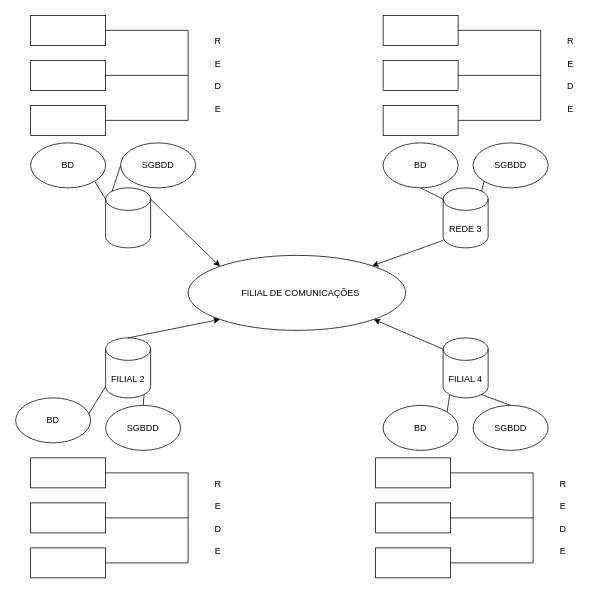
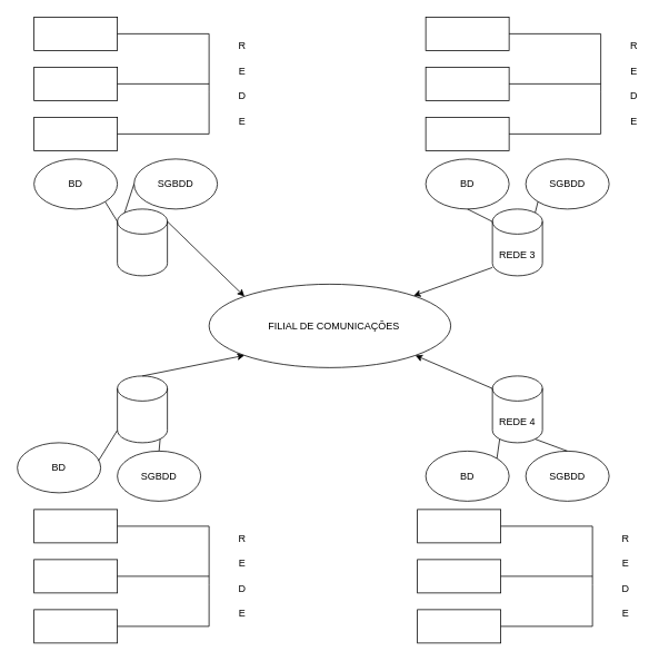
  <mxCell id="0" />
  <mxCell id="1" parent="0" />
  <mxCell id="2" value="" style="shape=cylinder3;whiteSpace=wrap;html=1;boundedLbl=1;backgroundOutline=1;size=15;" vertex="1" parent="1"><mxGeometry x="140" y="250" width="60" height="80" as="geometry" /></mxCell>
  <mxCell id="3" value="" style="shape=cylinder3;whiteSpace=wrap;html=1;boundedLbl=1;backgroundOutline=1;size=15;" vertex="1" parent="1"><mxGeometry x="140" y="450" width="60" height="80" as="geometry" /></mxCell>
  <mxCell id="4" value="" style="shape=cylinder3;whiteSpace=wrap;html=1;boundedLbl=1;backgroundOutline=1;size=15;" vertex="1" parent="1"><mxGeometry x="590" y="250" width="60" height="80" as="geometry" /></mxCell>
  <mxCell id="5" value="" style="shape=cylinder3;whiteSpace=wrap;html=1;boundedLbl=1;backgroundOutline=1;size=15;" vertex="1" parent="1"><mxGeometry x="590" y="450" width="60" height="80" as="geometry" /></mxCell>
  <mxCell id="6" value="" style="ellipse;whiteSpace=wrap;html=1;" vertex="1" parent="1"><mxGeometry x="250" y="340" width="290" height="100" as="geometry" /></mxCell>
  <mxCell id="7" value="" style="ellipse;whiteSpace=wrap;html=1;" vertex="1" parent="1"><mxGeometry y="530" width="100" height="60" as="geometry" x="20" /></mxCell>
  <mxCell id="8" value="" style="ellipse;whiteSpace=wrap;html=1;" vertex="1" parent="1"><mxGeometry x="140" y="540" width="100" height="60" as="geometry" /></mxCell>
  <mxCell id="9" value="" style="ellipse;whiteSpace=wrap;html=1;" vertex="1" parent="1"><mxGeometry x="160" y="190" width="100" height="60" as="geometry" /></mxCell>
  <mxCell id="10" value="" style="ellipse;whiteSpace=wrap;html=1;" vertex="1" parent="1"><mxGeometry x="40" y="190" width="100" height="60" as="geometry" /></mxCell>
  <mxCell id="11" value="" style="ellipse;whiteSpace=wrap;html=1;" vertex="1" parent="1"><mxGeometry x="510" y="540" width="100" height="60" as="geometry" /></mxCell>
  <mxCell id="12" value="" style="ellipse;whiteSpace=wrap;html=1;" vertex="1" parent="1"><mxGeometry x="630" y="540" width="100" height="60" as="geometry" /></mxCell>
  <mxCell id="13" value="" style="ellipse;whiteSpace=wrap;html=1;" vertex="1" parent="1"><mxGeometry x="510" y="190" width="100" height="60" as="geometry" /></mxCell>
  <mxCell id="14" value="" style="ellipse;whiteSpace=wrap;html=1;" vertex="1" parent="1"><mxGeometry x="630" y="190" width="100" height="60" as="geometry" /></mxCell>
  <mxCell id="15" value="FILIAL DE COMUNICAÇÕES" style="text;html=1;strokeColor=none;fillColor=none;align=center;verticalAlign=middle;whiteSpace=wrap;rounded=0;" vertex="1" parent="1"><mxGeometry x="290" y="370" width="220" height="40" as="geometry" /></mxCell>
- <mxCell id="16" value="FILIAL 2" style="text;html=1;strokeColor=none;fillColor=none;align=center;verticalAlign=middle;whiteSpace=wrap;rounded=0;" vertex="1" parent="1"><mxGeometry x="140" y="490" width="60" height="30" as="geometry" /></mxCell>
  <mxCell id="17" value="REDE 3" style="text;html=1;strokeColor=none;fillColor=none;align=center;verticalAlign=middle;whiteSpace=wrap;rounded=0;" vertex="1" parent="1"><mxGeometry x="590" y="290" width="60" height="30" as="geometry" /></mxCell>
- <mxCell id="18" value="FILIAL 4" style="text;html=1;strokeColor=none;fillColor=none;align=center;verticalAlign=middle;whiteSpace=wrap;rounded=0;" vertex="1" parent="1"><mxGeometry x="590" y="490" width="60" height="30" as="geometry" /></mxCell>
+ <mxCell id="18" value="REDE 4" style="text;html=1;strokeColor=none;fillColor=none;align=center;verticalAlign=middle;whiteSpace=wrap;rounded=0;" vertex="1" parent="1"><mxGeometry x="590" y="490" width="60" height="30" as="geometry" /></mxCell>
  <mxCell id="19" value="BD" style="text;html=1;strokeColor=none;fillColor=none;align=center;verticalAlign=middle;whiteSpace=wrap;rounded=0;" vertex="1" parent="1"><mxGeometry x="40" y="545" width="60" height="30" as="geometry" /></mxCell>
  <mxCell id="20" value="SGBDD" style="text;html=1;strokeColor=none;fillColor=none;align=center;verticalAlign=middle;whiteSpace=wrap;rounded=0;" vertex="1" parent="1"><mxGeometry x="160" y="555" width="60" height="30" as="geometry" /></mxCell>
  <mxCell id="21" value="BD" style="text;html=1;strokeColor=none;fillColor=none;align=center;verticalAlign=middle;whiteSpace=wrap;rounded=0;" vertex="1" parent="1"><mxGeometry x="60" y="205" width="60" height="30" as="geometry" /></mxCell>
  <mxCell id="22" value="BD" style="text;html=1;strokeColor=none;fillColor=none;align=center;verticalAlign=middle;whiteSpace=wrap;rounded=0;" vertex="1" parent="1"><mxGeometry x="530" y="205" width="60" height="30" as="geometry" /></mxCell>
  <mxCell id="23" value="BD" style="text;html=1;strokeColor=none;fillColor=none;align=center;verticalAlign=middle;whiteSpace=wrap;rounded=0;" vertex="1" parent="1"><mxGeometry x="530" y="555" width="60" height="30" as="geometry" /></mxCell>
  <mxCell id="24" value="SGBDD" style="text;html=1;strokeColor=none;fillColor=none;align=center;verticalAlign=middle;whiteSpace=wrap;rounded=0;" vertex="1" parent="1"><mxGeometry x="180" y="205" width="60" height="30" as="geometry" /></mxCell>
  <mxCell id="25" value="SGBDD" style="text;html=1;strokeColor=none;fillColor=none;align=center;verticalAlign=middle;whiteSpace=wrap;rounded=0;" vertex="1" parent="1"><mxGeometry x="650" y="205" width="60" height="30" as="geometry" /></mxCell>
  <mxCell id="26" value="SGBDD" style="text;html=1;strokeColor=none;fillColor=none;align=center;verticalAlign=middle;whiteSpace=wrap;rounded=0;" vertex="1" parent="1"><mxGeometry x="650" y="555" width="60" height="30" as="geometry" /></mxCell>
  <mxCell id="27" value="" style="endArrow=classic;html=1;exitX=0.5;exitY=0;exitDx=0;exitDy=0;exitPerimeter=0;entryX=0;entryY=1;entryDx=0;entryDy=0;" edge="1" parent="1" source="3" target="6"><mxGeometry width="50" height="50" relative="1" as="geometry"><mxPoint x="380" y="430" as="sourcePoint" /><mxPoint x="430" y="380" as="targetPoint" /></mxGeometry></mxCell>
  <mxCell id="28" value="" style="endArrow=classic;html=1;exitX=1;exitY=0;exitDx=0;exitDy=15;exitPerimeter=0;entryX=0;entryY=0;entryDx=0;entryDy=0;" edge="1" parent="1" source="2" target="6"><mxGeometry width="50" height="50" relative="1" as="geometry"><mxPoint x="380" y="430" as="sourcePoint" /><mxPoint x="430" y="380" as="targetPoint" /></mxGeometry></mxCell>
  <mxCell id="29" value="" style="endArrow=classic;html=1;exitX=0;exitY=1;exitDx=0;exitDy=0;" edge="1" parent="1" source="17" target="6"><mxGeometry width="50" height="50" relative="1" as="geometry"><mxPoint x="380" y="430" as="sourcePoint" /><mxPoint x="430" y="380" as="targetPoint" /></mxGeometry></mxCell>
  <mxCell id="30" value="" style="endArrow=classic;html=1;exitX=0;exitY=0;exitDx=0;exitDy=15;exitPerimeter=0;entryX=1;entryY=1;entryDx=0;entryDy=0;" edge="1" parent="1" source="5" target="6"><mxGeometry width="50" height="50" relative="1" as="geometry"><mxPoint x="380" y="430" as="sourcePoint" /><mxPoint x="430" y="380" as="targetPoint" /></mxGeometry></mxCell>
  <mxCell id="31" value="" style="endArrow=none;html=1;rounded=0;exitX=0.5;exitY=0;exitDx=0;exitDy=0;entryX=0.855;entryY=1;entryDx=0;entryDy=-4.35;entryPerimeter=0;" edge="1" parent="1" source="8" target="3"><mxGeometry relative="1" as="geometry"><mxPoint x="330" y="400" as="sourcePoint" /><mxPoint x="490" y="400" as="targetPoint" /></mxGeometry></mxCell>
  <mxCell id="32" value="" style="endArrow=none;html=1;rounded=0;exitX=1;exitY=1;exitDx=0;exitDy=0;entryX=0;entryY=0;entryDx=0;entryDy=15;entryPerimeter=0;" edge="1" parent="1" source="10" target="2"><mxGeometry relative="1" as="geometry"><mxPoint x="330" y="400" as="sourcePoint" /><mxPoint x="490" y="400" as="targetPoint" /></mxGeometry></mxCell>
  <mxCell id="33" value="" style="endArrow=none;html=1;rounded=0;exitX=0;exitY=0.5;exitDx=0;exitDy=0;entryX=0.145;entryY=0;entryDx=0;entryDy=4.35;entryPerimeter=0;" edge="1" parent="1" source="9" target="2"><mxGeometry relative="1" as="geometry"><mxPoint x="330" y="400" as="sourcePoint" /><mxPoint x="490" y="400" as="targetPoint" /></mxGeometry></mxCell>
  <mxCell id="34" value="" style="endArrow=none;html=1;rounded=0;exitX=0.5;exitY=1;exitDx=0;exitDy=0;entryX=0;entryY=0;entryDx=0;entryDy=15;entryPerimeter=0;" edge="1" parent="1" source="13" target="4"><mxGeometry relative="1" as="geometry"><mxPoint x="330" y="400" as="sourcePoint" /><mxPoint x="490" y="400" as="targetPoint" /></mxGeometry></mxCell>
  <mxCell id="35" value="" style="endArrow=none;html=1;rounded=0;exitX=0;exitY=1;exitDx=0;exitDy=0;entryX=0.855;entryY=0;entryDx=0;entryDy=4.35;entryPerimeter=0;" edge="1" parent="1" source="14" target="4"><mxGeometry relative="1" as="geometry"><mxPoint x="330" y="400" as="sourcePoint" /><mxPoint x="490" y="400" as="targetPoint" /></mxGeometry></mxCell>
  <mxCell id="36" value="" style="endArrow=none;html=1;rounded=0;exitX=1;exitY=0;exitDx=0;exitDy=0;entryX=0.145;entryY=1;entryDx=0;entryDy=-4.35;entryPerimeter=0;" edge="1" parent="1" source="11" target="5"><mxGeometry relative="1" as="geometry"><mxPoint x="330" y="400" as="sourcePoint" /><mxPoint x="490" y="400" as="targetPoint" /></mxGeometry></mxCell>
  <mxCell id="37" value="" style="endArrow=none;html=1;rounded=0;exitX=0.5;exitY=0;exitDx=0;exitDy=0;entryX=0.855;entryY=1;entryDx=0;entryDy=-4.35;entryPerimeter=0;" edge="1" parent="1" source="12" target="5"><mxGeometry relative="1" as="geometry"><mxPoint x="330" y="400" as="sourcePoint" /><mxPoint x="490" y="400" as="targetPoint" /></mxGeometry></mxCell>
  <mxCell id="38" value="" style="group" vertex="1" connectable="0" parent="1"><mxGeometry x="40" y="610" width="270" height="160" as="geometry" /></mxCell>
  <mxCell id="39" value="" style="rounded=0;whiteSpace=wrap;html=1;" vertex="1" parent="38"><mxGeometry width="100" height="40" as="geometry" /></mxCell>
  <mxCell id="40" value="" style="rounded=0;whiteSpace=wrap;html=1;" vertex="1" parent="38"><mxGeometry y="60" width="100" height="40" as="geometry" /></mxCell>
  <mxCell id="41" value="" style="rounded=0;whiteSpace=wrap;html=1;" vertex="1" parent="38"><mxGeometry y="120" width="100" height="40" as="geometry" /></mxCell>
  <mxCell id="42" value="" style="endArrow=none;html=1;rounded=0;exitX=1;exitY=0.5;exitDx=0;exitDy=0;" edge="1" parent="38" source="39"><mxGeometry relative="1" as="geometry"><mxPoint x="80" y="-10" as="sourcePoint" /><mxPoint x="210" y="20" as="targetPoint" /></mxGeometry></mxCell>
  <mxCell id="43" value="" style="endArrow=none;html=1;rounded=0;entryX=1;entryY=0.5;entryDx=0;entryDy=0;" edge="1" parent="38" target="41"><mxGeometry relative="1" as="geometry"><mxPoint x="210" y="20" as="sourcePoint" /><mxPoint x="240" y="-10" as="targetPoint" /><Array as="points"><mxPoint x="210" y="90" /><mxPoint x="210" y="140" /></Array></mxGeometry></mxCell>
  <mxCell id="44" value="" style="endArrow=none;html=1;rounded=0;exitX=1;exitY=0.5;exitDx=0;exitDy=0;" edge="1" parent="38" source="40"><mxGeometry relative="1" as="geometry"><mxPoint x="80" y="-10" as="sourcePoint" /><mxPoint x="210" y="80" as="targetPoint" /></mxGeometry></mxCell>
  <mxCell id="45" value="R" style="text;html=1;strokeColor=none;fillColor=none;align=center;verticalAlign=middle;whiteSpace=wrap;rounded=0;" vertex="1" parent="38"><mxGeometry x="230" y="20" width="40" height="30" as="geometry" /></mxCell>
  <mxCell id="46" value="E" style="text;html=1;strokeColor=none;fillColor=none;align=center;verticalAlign=middle;whiteSpace=wrap;rounded=0;" vertex="1" parent="38"><mxGeometry x="230" y="50" width="40" height="30" as="geometry" /></mxCell>
  <mxCell id="47" value="D" style="text;html=1;strokeColor=none;fillColor=none;align=center;verticalAlign=middle;whiteSpace=wrap;rounded=0;" vertex="1" parent="38"><mxGeometry x="230" y="80" width="40" height="30" as="geometry" /></mxCell>
  <mxCell id="48" value="E" style="text;html=1;strokeColor=none;fillColor=none;align=center;verticalAlign=middle;whiteSpace=wrap;rounded=0;" vertex="1" parent="38"><mxGeometry x="230" y="110" width="40" height="30" as="geometry" /></mxCell>
  <mxCell id="49" value="" style="group" vertex="1" connectable="0" parent="1"><mxGeometry x="40" y="20" width="270" height="160" as="geometry" /></mxCell>
  <mxCell id="50" value="" style="rounded=0;whiteSpace=wrap;html=1;" vertex="1" parent="49"><mxGeometry width="100" height="40" as="geometry" /></mxCell>
  <mxCell id="51" value="" style="rounded=0;whiteSpace=wrap;html=1;" vertex="1" parent="49"><mxGeometry y="60" width="100" height="40" as="geometry" /></mxCell>
  <mxCell id="52" value="" style="rounded=0;whiteSpace=wrap;html=1;" vertex="1" parent="49"><mxGeometry y="120" width="100" height="40" as="geometry" /></mxCell>
  <mxCell id="53" value="" style="endArrow=none;html=1;rounded=0;exitX=1;exitY=0.5;exitDx=0;exitDy=0;" edge="1" parent="49" source="50"><mxGeometry relative="1" as="geometry"><mxPoint x="80" y="-10" as="sourcePoint" /><mxPoint x="210" y="20" as="targetPoint" /></mxGeometry></mxCell>
  <mxCell id="54" value="" style="endArrow=none;html=1;rounded=0;entryX=1;entryY=0.5;entryDx=0;entryDy=0;" edge="1" parent="49" target="52"><mxGeometry relative="1" as="geometry"><mxPoint x="210" y="20" as="sourcePoint" /><mxPoint x="240" y="-10" as="targetPoint" /><Array as="points"><mxPoint x="210" y="90" /><mxPoint x="210" y="140" /></Array></mxGeometry></mxCell>
  <mxCell id="55" value="" style="endArrow=none;html=1;rounded=0;exitX=1;exitY=0.5;exitDx=0;exitDy=0;" edge="1" parent="49" source="51"><mxGeometry relative="1" as="geometry"><mxPoint x="80" y="-10" as="sourcePoint" /><mxPoint x="210" y="80" as="targetPoint" /></mxGeometry></mxCell>
  <mxCell id="56" value="R" style="text;html=1;strokeColor=none;fillColor=none;align=center;verticalAlign=middle;whiteSpace=wrap;rounded=0;" vertex="1" parent="49"><mxGeometry x="230" y="20" width="40" height="30" as="geometry" /></mxCell>
  <mxCell id="57" value="E" style="text;html=1;strokeColor=none;fillColor=none;align=center;verticalAlign=middle;whiteSpace=wrap;rounded=0;" vertex="1" parent="49"><mxGeometry x="230" y="50" width="40" height="30" as="geometry" /></mxCell>
  <mxCell id="58" value="D" style="text;html=1;strokeColor=none;fillColor=none;align=center;verticalAlign=middle;whiteSpace=wrap;rounded=0;" vertex="1" parent="49"><mxGeometry x="230" y="80" width="40" height="30" as="geometry" /></mxCell>
  <mxCell id="59" value="E" style="text;html=1;strokeColor=none;fillColor=none;align=center;verticalAlign=middle;whiteSpace=wrap;rounded=0;" vertex="1" parent="49"><mxGeometry x="230" y="110" width="40" height="30" as="geometry" /></mxCell>
  <mxCell id="60" value="" style="group" vertex="1" connectable="0" parent="1"><mxGeometry x="500" y="610" width="270" height="160" as="geometry" /></mxCell>
  <mxCell id="61" value="" style="rounded=0;whiteSpace=wrap;html=1;" vertex="1" parent="60"><mxGeometry width="100" height="40" as="geometry" /></mxCell>
  <mxCell id="62" value="" style="rounded=0;whiteSpace=wrap;html=1;" vertex="1" parent="60"><mxGeometry y="60" width="100" height="40" as="geometry" /></mxCell>
  <mxCell id="63" value="" style="rounded=0;whiteSpace=wrap;html=1;" vertex="1" parent="60"><mxGeometry y="120" width="100" height="40" as="geometry" /></mxCell>
  <mxCell id="64" value="" style="endArrow=none;html=1;rounded=0;exitX=1;exitY=0.5;exitDx=0;exitDy=0;" edge="1" parent="60" source="61"><mxGeometry relative="1" as="geometry"><mxPoint x="80" y="-10" as="sourcePoint" /><mxPoint x="210" y="20" as="targetPoint" /></mxGeometry></mxCell>
  <mxCell id="65" value="" style="endArrow=none;html=1;rounded=0;entryX=1;entryY=0.5;entryDx=0;entryDy=0;" edge="1" parent="60" target="63"><mxGeometry relative="1" as="geometry"><mxPoint x="210" y="20" as="sourcePoint" /><mxPoint x="240" y="-10" as="targetPoint" /><Array as="points"><mxPoint x="210" y="90" /><mxPoint x="210" y="140" /></Array></mxGeometry></mxCell>
  <mxCell id="66" value="" style="endArrow=none;html=1;rounded=0;exitX=1;exitY=0.5;exitDx=0;exitDy=0;" edge="1" parent="60" source="62"><mxGeometry relative="1" as="geometry"><mxPoint x="80" y="-10" as="sourcePoint" /><mxPoint x="210" y="80" as="targetPoint" /></mxGeometry></mxCell>
  <mxCell id="67" value="R" style="text;html=1;strokeColor=none;fillColor=none;align=center;verticalAlign=middle;whiteSpace=wrap;rounded=0;" vertex="1" parent="60"><mxGeometry x="230" y="20" width="40" height="30" as="geometry" /></mxCell>
  <mxCell id="68" value="E" style="text;html=1;strokeColor=none;fillColor=none;align=center;verticalAlign=middle;whiteSpace=wrap;rounded=0;" vertex="1" parent="60"><mxGeometry x="230" y="50" width="40" height="30" as="geometry" /></mxCell>
  <mxCell id="69" value="D" style="text;html=1;strokeColor=none;fillColor=none;align=center;verticalAlign=middle;whiteSpace=wrap;rounded=0;" vertex="1" parent="60"><mxGeometry x="230" y="80" width="40" height="30" as="geometry" /></mxCell>
  <mxCell id="70" value="E" style="text;html=1;strokeColor=none;fillColor=none;align=center;verticalAlign=middle;whiteSpace=wrap;rounded=0;" vertex="1" parent="60"><mxGeometry x="230" y="110" width="40" height="30" as="geometry" /></mxCell>
  <mxCell id="71" value="" style="group" vertex="1" connectable="0" parent="1"><mxGeometry x="510" y="20" width="270" height="160" as="geometry" /></mxCell>
  <mxCell id="72" value="" style="rounded=0;whiteSpace=wrap;html=1;" vertex="1" parent="71"><mxGeometry width="100" height="40" as="geometry" /></mxCell>
  <mxCell id="73" value="" style="rounded=0;whiteSpace=wrap;html=1;" vertex="1" parent="71"><mxGeometry y="60" width="100" height="40" as="geometry" /></mxCell>
  <mxCell id="74" value="" style="rounded=0;whiteSpace=wrap;html=1;" vertex="1" parent="71"><mxGeometry y="120" width="100" height="40" as="geometry" /></mxCell>
  <mxCell id="75" value="" style="endArrow=none;html=1;rounded=0;exitX=1;exitY=0.5;exitDx=0;exitDy=0;" edge="1" parent="71" source="72"><mxGeometry relative="1" as="geometry"><mxPoint x="80" y="-10" as="sourcePoint" /><mxPoint x="210" y="20" as="targetPoint" /></mxGeometry></mxCell>
  <mxCell id="76" value="" style="endArrow=none;html=1;rounded=0;entryX=1;entryY=0.5;entryDx=0;entryDy=0;" edge="1" parent="71" target="74"><mxGeometry relative="1" as="geometry"><mxPoint x="210" y="20" as="sourcePoint" /><mxPoint x="240" y="-10" as="targetPoint" /><Array as="points"><mxPoint x="210" y="90" /><mxPoint x="210" y="140" /></Array></mxGeometry></mxCell>
  <mxCell id="77" value="" style="endArrow=none;html=1;rounded=0;exitX=1;exitY=0.5;exitDx=0;exitDy=0;" edge="1" parent="71" source="73"><mxGeometry relative="1" as="geometry"><mxPoint x="80" y="-10" as="sourcePoint" /><mxPoint x="210" y="80" as="targetPoint" /></mxGeometry></mxCell>
  <mxCell id="78" value="R" style="text;html=1;strokeColor=none;fillColor=none;align=center;verticalAlign=middle;whiteSpace=wrap;rounded=0;" vertex="1" parent="71"><mxGeometry x="230" y="20" width="40" height="30" as="geometry" /></mxCell>
  <mxCell id="79" value="E" style="text;html=1;strokeColor=none;fillColor=none;align=center;verticalAlign=middle;whiteSpace=wrap;rounded=0;" vertex="1" parent="71"><mxGeometry x="230" y="50" width="40" height="30" as="geometry" /></mxCell>
  <mxCell id="80" value="D" style="text;html=1;strokeColor=none;fillColor=none;align=center;verticalAlign=middle;whiteSpace=wrap;rounded=0;" vertex="1" parent="71"><mxGeometry x="230" y="80" width="40" height="30" as="geometry" /></mxCell>
  <mxCell id="81" value="E" style="text;html=1;strokeColor=none;fillColor=none;align=center;verticalAlign=middle;whiteSpace=wrap;rounded=0;" vertex="1" parent="71"><mxGeometry x="230" y="110" width="40" height="30" as="geometry" /></mxCell>
  <mxCell id="82" value="" style="endArrow=none;html=1;rounded=0;exitX=0.973;exitY=0.361;exitDx=0;exitDy=0;exitPerimeter=0;entryX=0;entryY=1;entryDx=0;entryDy=-15;entryPerimeter=0;" edge="1" parent="1" source="7" target="3"><mxGeometry relative="1" as="geometry"><mxPoint x="330" y="450" as="sourcePoint" /><mxPoint x="490" y="450" as="targetPoint" /></mxGeometry></mxCell>
